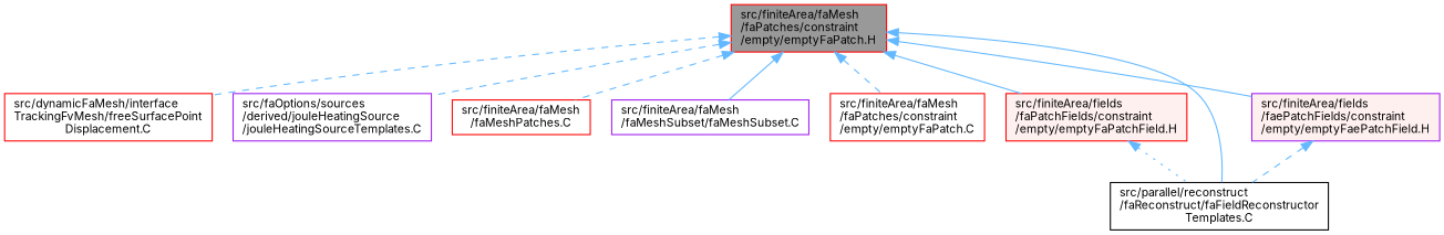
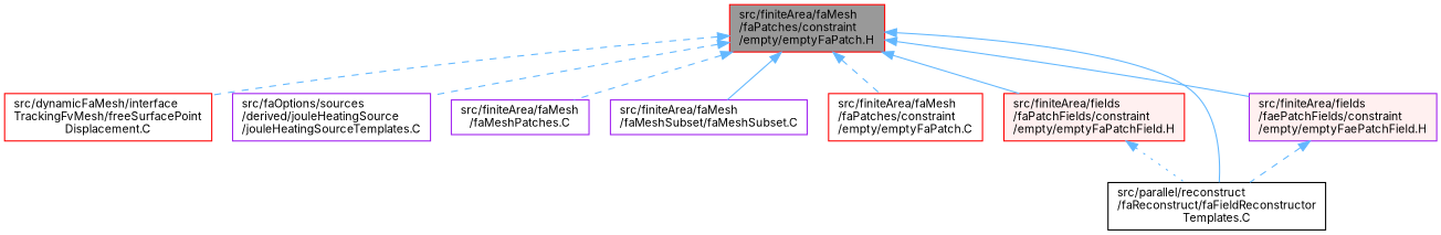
  digraph {
    fontname=Inter
    node [color=red fillcolor=white fontname=Inter fontsize=10 shape=box style=filled]
    edge [color=steelblue1 dir=back fontname=Inter fontsize=10 labelfontname=Helvetica labelfontsize=10 style=dashed]
    n1 [fillcolor=grey60 fontcolor=black height=0.2 label="src/finiteArea/faMesh\l/faPatches/constraint\l/empty/emptyFaPatch.H" width=0.4]
    n2 [height=0.2 label="src/dynamicFaMesh/interface\lTrackingFvMesh/freeSurfacePoint\lDisplacement.C" width=0.4]
    n3 [color=purple height=0.2 label="src/faOptions/sources\l/derived/jouleHeatingSource\l/jouleHeatingSourceTemplates.C" width=0.4]
-   n4 [height=0.2 label="src/finiteArea/faMesh\l/faMeshPatches.C" width=0.4]
+   n4 [color=purple height=0.2 label="src/finiteArea/faMesh\l/faMeshPatches.C" width=0.4]
    n5 [color=purple height=0.2 label="src/finiteArea/faMesh\l/faMeshSubset/faMeshSubset.C" width=0.4]
    n6 [height=0.2 label="src/finiteArea/faMesh\l/faPatches/constraint\l/empty/emptyFaPatch.C" width=0.4]
    n7 [fillcolor="#FFF0F0" height=0.2 label="src/finiteArea/fields\l/faPatchFields/constraint\l/empty/emptyFaPatchField.H" width=0.4]
    n8 [color=black height=0.2 label="src/parallel/reconstruct\l/faReconstruct/faFieldReconstructor\lTemplates.C" width=0.4]
    n9 [color=purple fillcolor="#FFF0F0" height=0.2 label="src/finiteArea/fields\l/faePatchFields/constraint\l/empty/emptyFaePatchField.H" width=0.4]
    n1 -> n2
    n1 -> n3
    n1 -> n4
    n1 -> n5 [style=solid]
    n1 -> n6
    n1 -> n7 [style=solid]
    n1 -> n8 [style=solid]
    n1 -> n9 [style=solid]
    n7 -> n8 [style=dotted]
    n9 -> n8
  }
